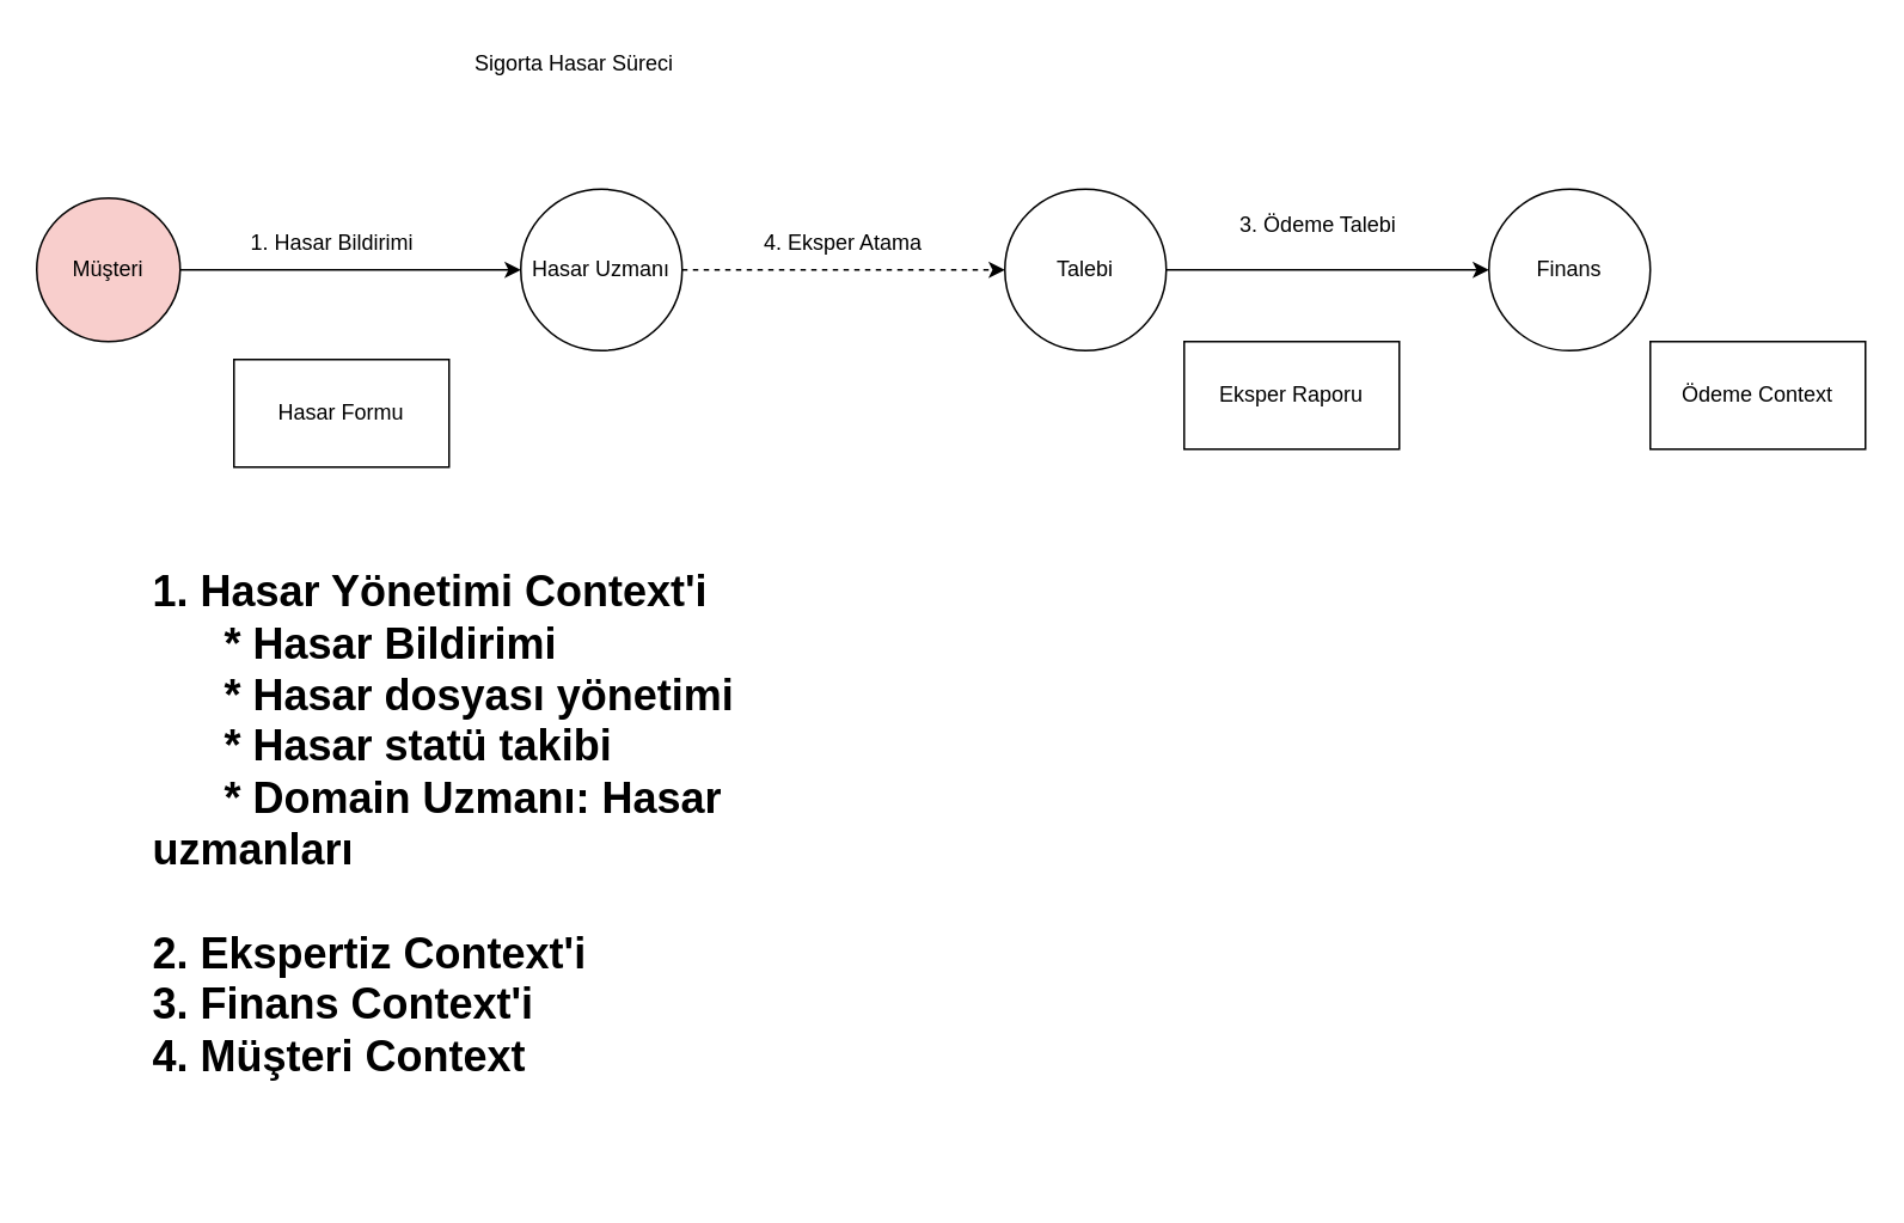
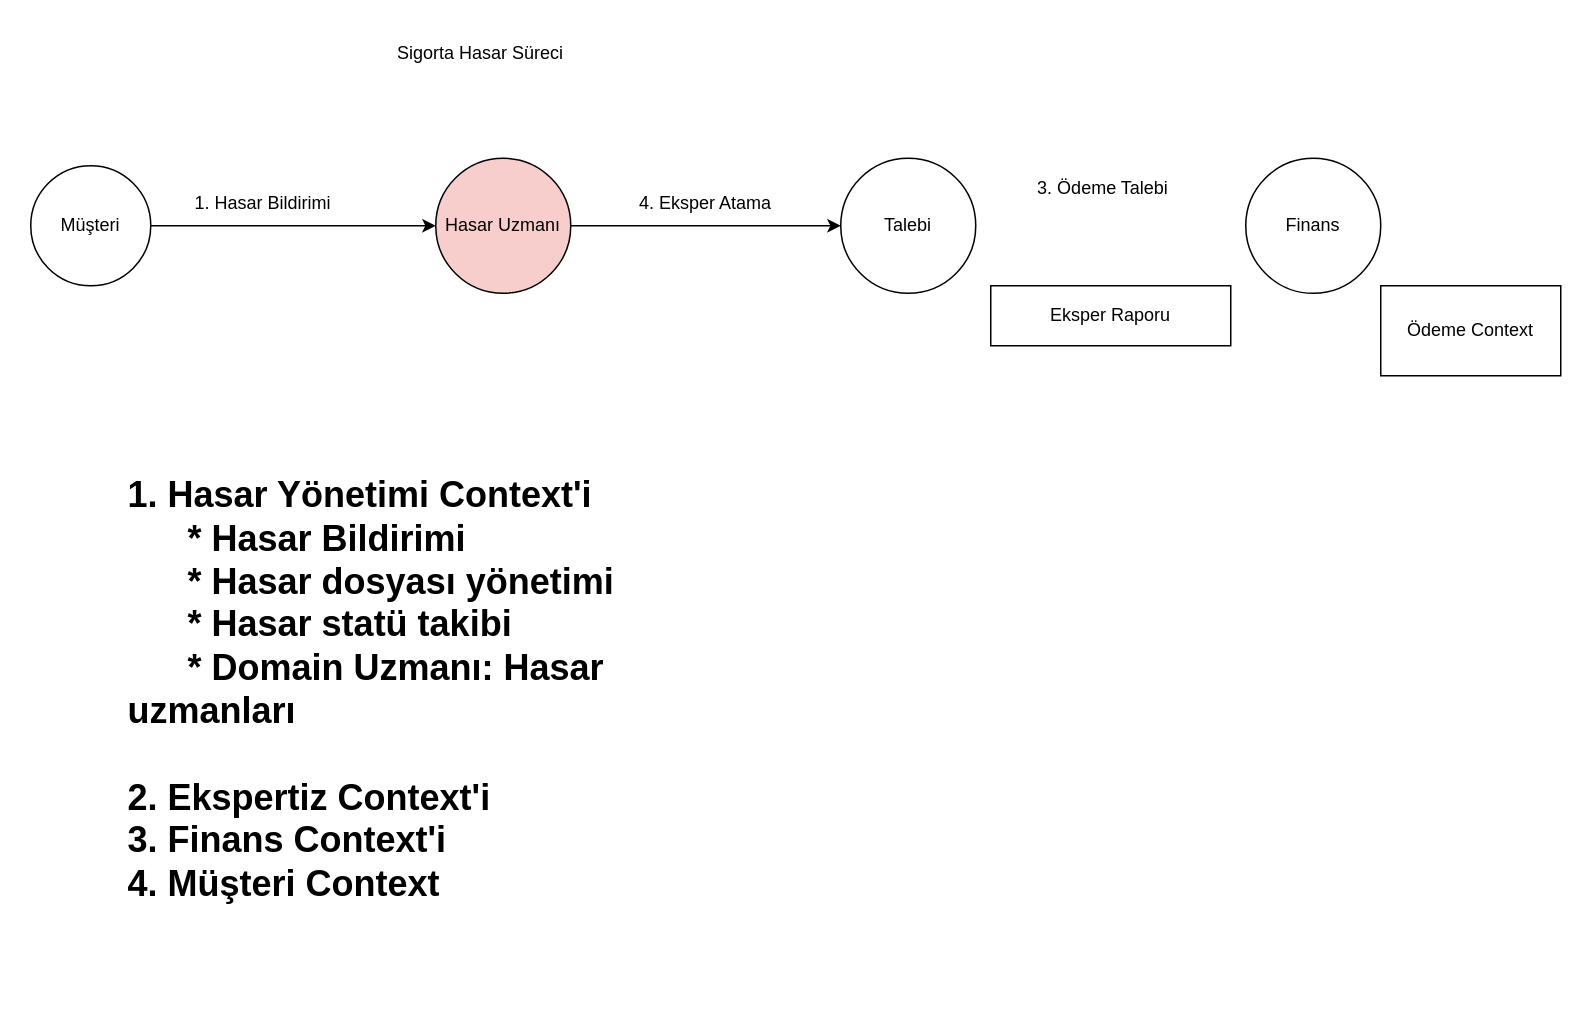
  <mxCell id="0" />
  <mxCell id="1" parent="0" />
- <mxCell id="2" value="Müşteri" style="ellipse;whiteSpace=wrap;html=1;aspect=fixed;fillColor=#f8cecc;" vertex="1" parent="1"><mxGeometry x="20" y="110" width="80" height="80" as="geometry" /></mxCell>
+ <mxCell id="2" value="Müşteri" style="ellipse;whiteSpace=wrap;html=1;aspect=fixed;" vertex="1" parent="1"><mxGeometry x="20" y="110" width="80" height="80" as="geometry" /></mxCell>
  <mxCell id="3" value="Sigorta Hasar Süreci&lt;br&gt;" style="text;html=1;strokeColor=none;fillColor=none;align=center;verticalAlign=middle;whiteSpace=wrap;rounded=0;" vertex="1" parent="1"><mxGeometry x="250" y="20" width="140" height="30" as="geometry" /></mxCell>
- <mxCell id="4" style="edgeStyle=none;html=1;entryX=0;entryY=0.5;entryDx=0;entryDy=0;dashed=1;" edge="1" parent="1" source="5" target="7"><mxGeometry relative="1" as="geometry" /></mxCell>
- <mxCell id="5" value="Hasar Uzmanı" style="ellipse;whiteSpace=wrap;html=1;aspect=fixed;" vertex="1" parent="1"><mxGeometry x="290" y="105" width="90" height="90" as="geometry" /></mxCell>
- <mxCell id="6" style="edgeStyle=none;html=1;entryX=0;entryY=0.5;entryDx=0;entryDy=0;" edge="1" parent="1" source="7" target="8"><mxGeometry relative="1" as="geometry" /></mxCell>
+ <mxCell id="4" style="edgeStyle=none;html=1;entryX=0;entryY=0.5;entryDx=0;entryDy=0;" edge="1" parent="1" source="5" target="7"><mxGeometry relative="1" as="geometry" /></mxCell>
+ <mxCell id="5" value="Hasar Uzmanı" style="ellipse;whiteSpace=wrap;html=1;aspect=fixed;fillColor=#f8cecc;" vertex="1" parent="1"><mxGeometry x="290" y="105" width="90" height="90" as="geometry" /></mxCell>
  <mxCell id="7" value="Talebi" style="ellipse;whiteSpace=wrap;html=1;aspect=fixed;" vertex="1" parent="1"><mxGeometry x="560" y="105" width="90" height="90" as="geometry" /></mxCell>
  <mxCell id="8" value="Finans" style="ellipse;whiteSpace=wrap;html=1;aspect=fixed;" vertex="1" parent="1"><mxGeometry x="830" y="105" width="90" height="90" as="geometry" /></mxCell>
  <mxCell id="9" value="" style="endArrow=classic;html=1;entryX=0;entryY=0.5;entryDx=0;entryDy=0;" edge="1" parent="1" target="5"><mxGeometry width="50" height="50" relative="1" as="geometry"><mxPoint x="100" y="150" as="sourcePoint" /><mxPoint x="150" y="100" as="targetPoint" /></mxGeometry></mxCell>
- <mxCell id="10" value="1. Hasar Bildirimi" style="text;html=1;strokeColor=none;fillColor=none;align=center;verticalAlign=middle;whiteSpace=wrap;rounded=0;" vertex="1" parent="1"><mxGeometry x="120" y="120" width="130" height="30" as="geometry" /></mxCell>
+ <mxCell id="10" value="1. Hasar Bildirimi" style="text;html=1;strokeColor=none;fillColor=none;align=center;verticalAlign=middle;whiteSpace=wrap;rounded=0;" vertex="1" parent="1"><mxGeometry x="110" y="120" width="130" height="30" as="geometry" /></mxCell>
  <mxCell id="11" value="4. Eksper Atama" style="text;html=1;strokeColor=none;fillColor=none;align=center;verticalAlign=middle;whiteSpace=wrap;rounded=0;" vertex="1" parent="1"><mxGeometry x="405" y="120" width="130" height="30" as="geometry" /></mxCell>
  <mxCell id="12" value="3. Ödeme Talebi" style="text;html=1;strokeColor=none;fillColor=none;align=center;verticalAlign=middle;whiteSpace=wrap;rounded=0;" vertex="1" parent="1"><mxGeometry x="670" y="110" width="130" height="30" as="geometry" /></mxCell>
- <mxCell id="13" value="Hasar Formu" style="rounded=0;whiteSpace=wrap;html=1;" vertex="1" parent="1"><mxGeometry x="130" y="200" width="120" height="60" as="geometry" /></mxCell>
- <mxCell id="14" value="Eksper Raporu" style="rounded=0;whiteSpace=wrap;html=1;" vertex="1" parent="1"><mxGeometry x="660" y="190" width="120" height="60" as="geometry" /></mxCell>
+ <mxCell id="14" value="Eksper Raporu" style="rounded=0;whiteSpace=wrap;html=1;" vertex="1" parent="1"><mxGeometry x="660" y="190" width="160" height="40" as="geometry" /></mxCell>
  <mxCell id="15" value="Ödeme Context" style="rounded=0;whiteSpace=wrap;html=1;" vertex="1" parent="1"><mxGeometry x="920" y="190" width="120" height="60" as="geometry" /></mxCell>
  <mxCell id="16" value="&lt;h1&gt;1. Hasar Yönetimi Context'i&lt;br&gt;&amp;nbsp; &amp;nbsp; &amp;nbsp; * Hasar Bildirimi&lt;br&gt;&amp;nbsp; &amp;nbsp; &amp;nbsp; * Hasar dosyası yönetimi&lt;br&gt;&amp;nbsp; &amp;nbsp; &amp;nbsp; * Hasar statü takibi&lt;br&gt;&amp;nbsp; &amp;nbsp; &amp;nbsp; * Domain Uzmanı: Hasar uzmanları&lt;br&gt;&amp;nbsp;&amp;nbsp;&lt;br&gt;2. Ekspertiz Context'i&lt;br&gt;3. Finans Context'i&lt;br&gt;4. Müşteri Context&lt;/h1&gt;" style="text;html=1;strokeColor=none;fillColor=none;spacing=5;spacingTop=-20;whiteSpace=wrap;overflow=hidden;rounded=0;" vertex="1" parent="1"><mxGeometry x="80" y="310" width="370" height="350" as="geometry" /></mxCell>
